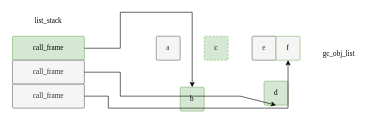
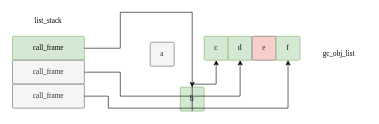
  <mxCell id="0" />
  <mxCell id="1" parent="0" />
  <mxCell id="2" value="call_frame" style="rounded=1;whiteSpace=wrap;html=1;arcSize=5;fontFamily=SF Mono;fillColor=#d5e8d4;strokeColor=#82b366;" vertex="1" parent="1"><mxGeometry x="20" y="60" width="120" height="40" as="geometry" /></mxCell>
  <mxCell id="3" value="call_frame" style="rounded=1;whiteSpace=wrap;html=1;arcSize=5;fontFamily=SF Mono;fillColor=#f5f5f5;strokeColor=#666666;fontColor=#333333;" vertex="1" parent="1"><mxGeometry x="20" y="100" width="120" height="40" as="geometry" /></mxCell>
  <mxCell id="4" value="call_frame" style="rounded=1;whiteSpace=wrap;html=1;arcSize=5;fontFamily=SF Mono;fillColor=#f5f5f5;strokeColor=#666666;fontColor=#333333;shadow=0;glass=0;" vertex="1" parent="1"><mxGeometry x="20" y="140" width="120" height="40" as="geometry" /></mxCell>
- <mxCell id="5" value="a" style="rounded=1;whiteSpace=wrap;html=1;arcSize=5;fontFamily=SF Mono;fillColor=#f5f5f5;fontColor=#333333;strokeColor=#666666;" vertex="1" parent="1"><mxGeometry x="260" y="60" width="40" height="40" as="geometry" /></mxCell>
+ <mxCell id="5" value="a" style="rounded=1;whiteSpace=wrap;html=1;arcSize=5;fontFamily=SF Mono;fillColor=#f5f5f5;fontColor=#333333;strokeColor=#666666;" vertex="1" parent="1"><mxGeometry x="250" y="70" width="40" height="40" as="geometry" /></mxCell>
  <mxCell id="6" value="b" style="rounded=1;whiteSpace=wrap;html=1;arcSize=5;fontFamily=SF Mono;fillColor=#d5e8d4;strokeColor=#82b366;" vertex="1" parent="1"><mxGeometry x="300" y="145" width="40" height="40" as="geometry" /></mxCell>
- <mxCell id="7" value="c" style="rounded=1;whiteSpace=wrap;html=1;arcSize=5;fontFamily=SF Mono;fillColor=#d5e8d4;strokeColor=#82b366;dashed=1;" vertex="1" parent="1"><mxGeometry x="340" y="60" width="40" height="40" as="geometry" /></mxCell>
- <mxCell id="8" value="d" style="rounded=1;whiteSpace=wrap;html=1;arcSize=5;fontFamily=SF Mono;fillColor=#d5e8d4;strokeColor=#82b366;" vertex="1" parent="1"><mxGeometry x="440" y="135" width="40" height="40" as="geometry" /></mxCell>
- <mxCell id="9" value="e" style="rounded=1;whiteSpace=wrap;html=1;arcSize=5;fontFamily=SF Mono;fillColor=#f5f5f5;fontColor=#333333;strokeColor=#666666;" vertex="1" parent="1"><mxGeometry x="420" y="60" width="40" height="40" as="geometry" /></mxCell>
- <mxCell id="10" value="f" style="rounded=1;whiteSpace=wrap;html=1;arcSize=5;fontFamily=SF Mono;fillColor=#f5f5f5;strokeColor=#82b366;" vertex="1" parent="1"><mxGeometry x="460" y="60" width="40" height="40" as="geometry" /></mxCell>
+ <mxCell id="7" value="c" style="rounded=1;whiteSpace=wrap;html=1;arcSize=5;fontFamily=SF Mono;fillColor=#d5e8d4;strokeColor=#82b366;" vertex="1" parent="1"><mxGeometry x="340" y="60" width="40" height="40" as="geometry" /></mxCell>
+ <mxCell id="8" value="d" style="rounded=1;whiteSpace=wrap;html=1;arcSize=5;fontFamily=SF Mono;fillColor=#d5e8d4;strokeColor=#82b366;" vertex="1" parent="1"><mxGeometry x="380" y="60" width="40" height="40" as="geometry" /></mxCell>
+ <mxCell id="9" value="e" style="rounded=1;whiteSpace=wrap;html=1;arcSize=5;fontFamily=SF Mono;fillColor=#f8cecc;fontColor=#333333;strokeColor=#666666;" vertex="1" parent="1"><mxGeometry x="420" y="60" width="40" height="40" as="geometry" /></mxCell>
+ <mxCell id="10" value="f" style="rounded=1;whiteSpace=wrap;html=1;arcSize=5;fontFamily=SF Mono;fillColor=#d5e8d4;strokeColor=#82b366;" vertex="1" parent="1"><mxGeometry x="460" y="60" width="40" height="40" as="geometry" /></mxCell>
  <mxCell id="11" value="gc_obj_list" style="text;html=1;strokeColor=none;fillColor=none;align=center;verticalAlign=middle;whiteSpace=wrap;rounded=0;fontFamily=SF Mono;" vertex="1" parent="1"><mxGeometry x="520" y="75" width="90" height="30" as="geometry" /></mxCell>
  <mxCell id="12" value="" style="endArrow=classic;html=1;rounded=0;exitX=1;exitY=0.5;exitDx=0;exitDy=0;entryX=0.5;entryY=0;entryDx=0;entryDy=0;" edge="1" parent="1" source="2" target="6"><mxGeometry width="50" height="50" relative="1" as="geometry"><mxPoint x="410" y="190" as="sourcePoint" /><mxPoint x="460" y="140" as="targetPoint" /><Array as="points"><mxPoint x="200" y="80" /><mxPoint x="200" y="20" /><mxPoint x="320" y="20" /></Array></mxGeometry></mxCell>
+ <mxCell id="13" value="" style="endArrow=classic;html=1;rounded=0;exitX=0.5;exitY=1;exitDx=0;exitDy=0;entryX=0.5;entryY=1;entryDx=0;entryDy=0;" edge="1" parent="1" source="6" target="7"><mxGeometry width="50" height="50" relative="1" as="geometry"><mxPoint x="410" y="190" as="sourcePoint" /><mxPoint x="460" y="140" as="targetPoint" /><Array as="points"><mxPoint x="320" y="140" /><mxPoint x="360" y="140" /></Array></mxGeometry></mxCell>
  <mxCell id="14" value="" style="endArrow=classic;html=1;rounded=0;exitX=1;exitY=0.5;exitDx=0;exitDy=0;entryX=0.5;entryY=1;entryDx=0;entryDy=0;" edge="1" parent="1" source="3" target="8"><mxGeometry width="50" height="50" relative="1" as="geometry"><mxPoint x="410" y="190" as="sourcePoint" /><mxPoint x="460" y="140" as="targetPoint" /><Array as="points"><mxPoint x="200" y="120" /><mxPoint x="200" y="160" /><mxPoint x="400" y="160" /></Array></mxGeometry></mxCell>
  <mxCell id="15" value="" style="endArrow=classic;html=1;rounded=0;exitX=1;exitY=0.5;exitDx=0;exitDy=0;entryX=0.5;entryY=1;entryDx=0;entryDy=0;" edge="1" parent="1" source="4" target="10"><mxGeometry width="50" height="50" relative="1" as="geometry"><mxPoint x="410" y="190" as="sourcePoint" /><mxPoint x="460" y="140" as="targetPoint" /><Array as="points"><mxPoint x="180" y="160" /><mxPoint x="180" y="180" /><mxPoint x="480" y="180" /></Array></mxGeometry></mxCell>
  <mxCell id="16" value="list_stack" style="text;html=1;strokeColor=none;fillColor=none;align=center;verticalAlign=middle;whiteSpace=wrap;rounded=0;fontFamily=SF Mono;" vertex="1" parent="1"><mxGeometry x="35" y="20" width="90" height="30" as="geometry" /></mxCell>
